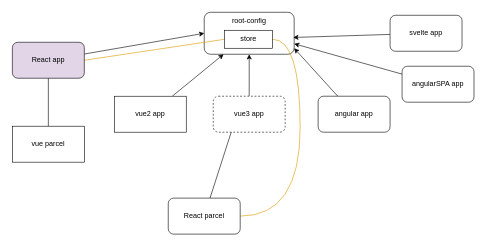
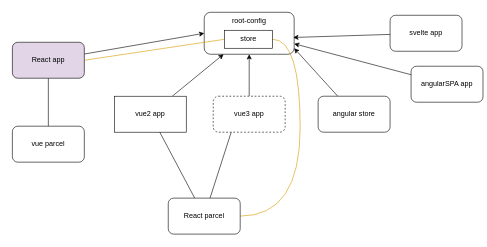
  <mxCell id="0" />
  <mxCell id="1" parent="0" />
  <mxCell id="2" value="root-config&lt;br&gt;" style="rounded=1;whiteSpace=wrap;html=1;horizontal=1;verticalAlign=top;" parent="1" vertex="1"><mxGeometry x="340" y="20" width="150" height="70" as="geometry" /></mxCell>
  <mxCell id="3" style="edgeStyle=none;html=1;entryX=0;entryY=0.5;entryDx=0;entryDy=0;" parent="1" source="5" target="2" edge="1"><mxGeometry relative="1" as="geometry" /></mxCell>
  <mxCell id="4" style="html=1;exitX=1;exitY=0.5;exitDx=0;exitDy=0;entryX=0;entryY=0.5;entryDx=0;entryDy=0;endArrow=none;endFill=0;fillColor=#ffe6cc;strokeColor=#d79b00;jumpSize=10;" parent="1" source="5" target="20" edge="1"><mxGeometry relative="1" as="geometry" /></mxCell>
  <mxCell id="5" value="React app" style="rounded=1;whiteSpace=wrap;html=1;fillColor=#e1d5e7;" parent="1" vertex="1"><mxGeometry x="20" y="70" width="120" height="60" as="geometry" /></mxCell>
  <mxCell id="6" style="edgeStyle=none;html=1;entryX=0.5;entryY=1;entryDx=0;entryDy=0;" parent="1" source="7" target="2" edge="1"><mxGeometry relative="1" as="geometry" /></mxCell>
  <mxCell id="7" value="vue3 app" style="rounded=1;whiteSpace=wrap;html=1;dashed=1;" parent="1" vertex="1"><mxGeometry x="355" y="160" width="120" height="60" as="geometry" /></mxCell>
  <mxCell id="8" style="edgeStyle=none;html=1;" parent="1" source="9" target="2" edge="1"><mxGeometry relative="1" as="geometry" /></mxCell>
  <mxCell id="9" value="vue2 app" style="whiteSpace=wrap;html=1;rounded=0;" parent="1" vertex="1"><mxGeometry x="190" y="160" width="120" height="60" as="geometry" /></mxCell>
  <mxCell id="10" style="edgeStyle=none;html=1;entryX=0.99;entryY=0.6;entryDx=0;entryDy=0;entryPerimeter=0;" parent="1" source="11" target="2" edge="1"><mxGeometry relative="1" as="geometry" /></mxCell>
  <mxCell id="11" value="svelte app" style="rounded=1;whiteSpace=wrap;html=1;" parent="1" vertex="1"><mxGeometry x="650" y="25" width="120" height="60" as="geometry" /></mxCell>
  <mxCell id="12" style="edgeStyle=none;html=1;endArrow=none;endFill=0;" parent="1" source="13" target="5" edge="1"><mxGeometry relative="1" as="geometry" /></mxCell>
- <mxCell id="13" value="vue parcel" style="whiteSpace=wrap;html=1;rounded=0;" parent="1" vertex="1"><mxGeometry x="20" y="210" width="120" height="60" as="geometry" /></mxCell>
+ <mxCell id="13" value="vue parcel" style="rounded=1;whiteSpace=wrap;html=1;" parent="1" vertex="1"><mxGeometry x="20" y="210" width="120" height="60" as="geometry" /></mxCell>
  <mxCell id="14" style="edgeStyle=orthogonalEdgeStyle;html=1;endArrow=none;endFill=0;curved=1;fillColor=#ffe6cc;strokeColor=#d79b00;" parent="1" source="17" target="20" edge="1"><mxGeometry relative="1" as="geometry"><Array as="points"><mxPoint x="500" y="360" /><mxPoint x="500" y="65" /></Array></mxGeometry></mxCell>
+ <mxCell id="15" style="html=1;endArrow=none;endFill=0;" parent="1" source="17" target="9" edge="1"><mxGeometry relative="1" as="geometry" /></mxCell>
  <mxCell id="16" style="html=1;entryX=0.25;entryY=1;entryDx=0;entryDy=0;endArrow=none;endFill=0;" parent="1" source="17" target="7" edge="1"><mxGeometry relative="1" as="geometry" /></mxCell>
  <mxCell id="17" value="React parcel" style="rounded=1;whiteSpace=wrap;html=1;" parent="1" vertex="1"><mxGeometry x="280" y="330" width="120" height="60" as="geometry" /></mxCell>
  <mxCell id="18" style="edgeStyle=none;html=1;" parent="1" source="19" edge="1"><mxGeometry relative="1" as="geometry"><mxPoint x="490" y="80" as="targetPoint" /></mxGeometry></mxCell>
- <mxCell id="19" value="angular app" style="rounded=1;whiteSpace=wrap;html=1;" parent="1" vertex="1"><mxGeometry x="530" y="160" width="120" height="60" as="geometry" /></mxCell>
+ <mxCell id="19" value="angular store" style="rounded=1;whiteSpace=wrap;html=1;" parent="1" vertex="1"><mxGeometry x="530" y="160" width="120" height="60" as="geometry" /></mxCell>
  <mxCell id="20" value="store" style="rounded=0;whiteSpace=wrap;html=1;" parent="1" vertex="1"><mxGeometry x="374" y="50" width="80" height="30" as="geometry" /></mxCell>
  <mxCell id="21" style="edgeStyle=none;html=1;entryX=1;entryY=0.75;entryDx=0;entryDy=0;" edge="1" parent="1" source="22" target="2"><mxGeometry relative="1" as="geometry" /></mxCell>
- <mxCell id="22" value="angularSPA app" style="rounded=1;whiteSpace=wrap;html=1;" vertex="1" parent="1"><mxGeometry x="670" y="110" width="120" height="60" as="geometry" /></mxCell>
+ <mxCell id="22" value="angularSPA app" style="rounded=1;whiteSpace=wrap;html=1;" vertex="1" parent="1"><mxGeometry x="685" y="110" width="120" height="60" as="geometry" /></mxCell>
